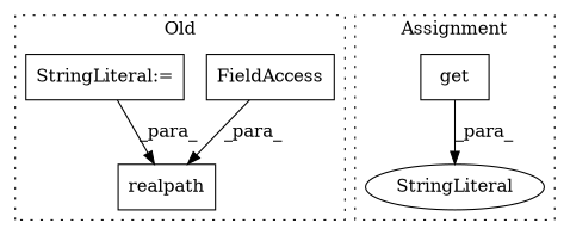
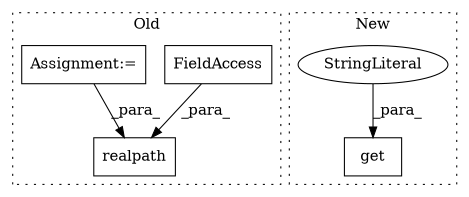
  digraph {
    node [a=32 shape=box]
    n1 [l="9,1" label=realpath s="301,318"]
    n2 [a=22 l=7 label=FieldAccess s=293]
-   n3 [a=7 l=1 label="StringLiteral:=" s=276]
+   n3 [a=7 l=1 label="Assignment:=" s=276]
    n4 [l="4,1" label=get s="420,473"]
    n5 [a=45 l=3 label=StringLiteral s=424 shape=ellipse]
    subgraph cluster_1 {
      label=Old
      style=dotted
      n1
      n2
      n3
    }
    subgraph cluster_2 {
-     label=Assignment
+     label=New
      style=dotted
      n4
      n5
    }
    n2 -> n1 [label=_para_]
    n3 -> n1 [label=_para_]
-   n4 -> n5 [label=_para_]
+   n5 -> n4 [label=_para_]
  }
